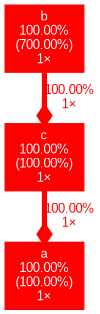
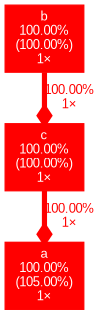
  digraph {
    fontname=Arial
    nodesep=0.125
    ranksep=0.25
    node [color="#ff0000" fontcolor="#ffffff" fontname=Arial fontsize=10.00 shape=box style=filled]
    edge [arrowhead=diamond arrowsize=1.00 color="#ff0000" fontcolor="#ff0000" fontname=Arial fontsize=10.00 labeldistance=4.00 penwidth=4.00]
-   n1 [height=0 label="a\n100.00%\n(100.00%)\n1×" width=0]
-   n2 [height=0 label="b\n100.00%\n(700.00%)\n1×" width=0]
+   n1 [height=0 label="a\n100.00%\n(105.00%)\n1×" width=0]
+   n2 [height=0 label="b\n100.00%\n(100.00%)\n1×" width=0]
    n3 [height=0 label="c\n100.00%\n(100.00%)\n1×" width=0]
    n2 -> n3 [label="100.00%\n1×"]
    n3 -> n1 [label="100.00%\n1×"]
  }
